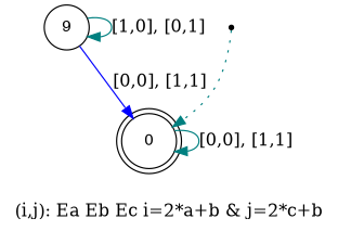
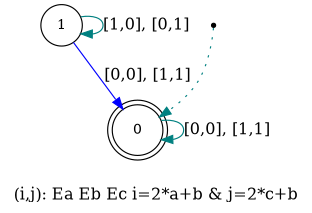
  digraph {
    label="(i,j): Ea Eb Ec i=2*a+b & j=2*c+b"
    rankdir=TB
    node [fontsize=12]
    edge [color=teal style=solid]
    n1 [label=0 shape=doublecircle]
-   n2 [label=9 shape=circle]
+   n2 [label=1 shape=circle]
    n3 [label=1 shape=point]
    n1 -> n1 [label="[0,0], [1,1]"]
    n2 -> n1 [color=blue label="[0,0], [1,1]"]
    n2 -> n2 [label="[1,0], [0,1]"]
    n3 -> n1 [style=dotted]
  }
